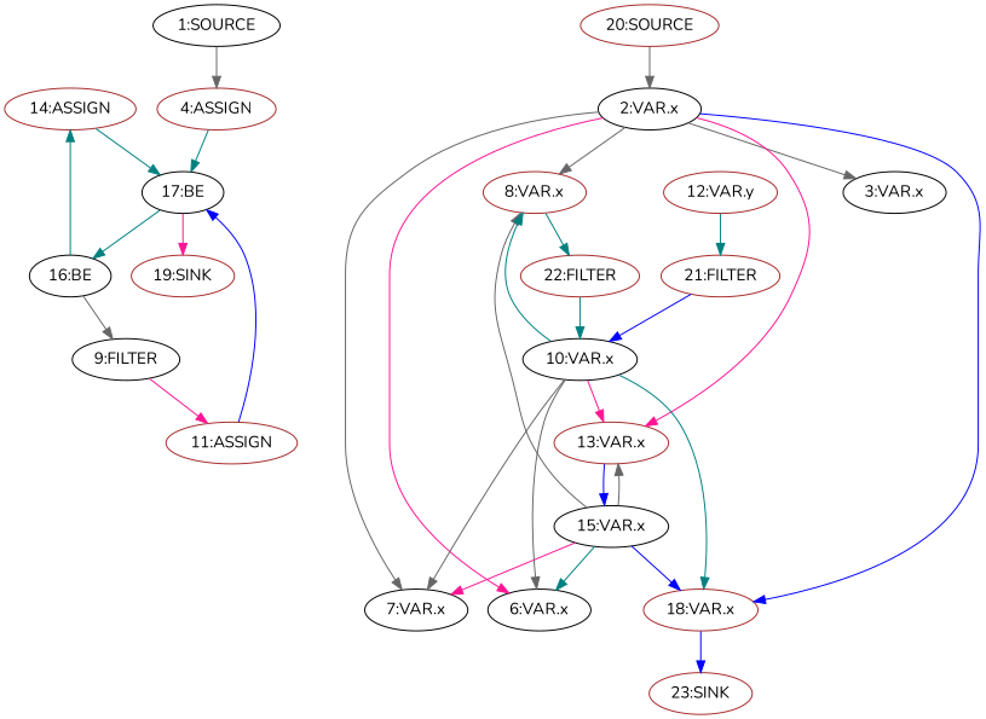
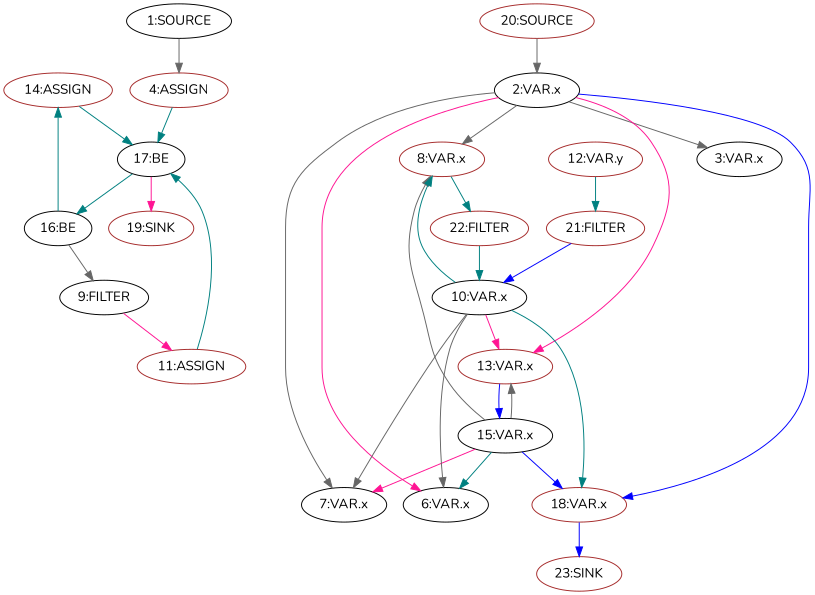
  digraph {
    fontname=Nunito
    node [color=brown fontname=Nunito]
    edge [color=teal fontname=Nunito]
    n1 [label="14:ASSIGN"]
    n2 [color=black label="17:BE"]
    n3 [color=black label="16:BE"]
    n4 [label="19:SINK"]
    n5 [label="11:ASSIGN"]
    n6 [label="4:ASSIGN"]
    n7 [color=black label="9:FILTER"]
    n8 [color=black label="1:SOURCE"]
    n9 [color=black label="2:VAR.x"]
    n10 [color=black label="3:VAR.x"]
    n11 [color=black label="6:VAR.x"]
    n12 [color=black label="7:VAR.x"]
    n13 [label="8:VAR.x"]
    n14 [label="13:VAR.x"]
    n15 [label="18:VAR.x"]
    n16 [label="22:FILTER"]
    n17 [color=black label="15:VAR.x"]
    n18 [label="23:SINK"]
    n19 [label="21:FILTER"]
    n20 [color=black label="10:VAR.x"]
    n21 [label="12:VAR.y"]
    n22 [label="20:SOURCE"]
    n1 -> n2
    n2 -> n3
    n2 -> n4 [color=deeppink]
    n3 -> n1
    n3 -> n7 [color=gray40]
-   n5 -> n2 [color=blue]
+   n5 -> n2
    n6 -> n2
    n7 -> n5 [color=deeppink]
    n8 -> n6 [color=gray40]
    n9 -> n10 [color=gray40]
    n9 -> n11 [color=deeppink]
    n9 -> n12 [color=gray40]
    n9 -> n13 [color=gray40]
    n9 -> n14 [color=deeppink]
    n9 -> n15 [color=blue]
    n13 -> n16
    n14 -> n17 [color=blue]
    n15 -> n18 [color=blue]
    n16 -> n20
    n17 -> n11
    n17 -> n12 [color=deeppink]
    n17 -> n13 [color=gray40]
    n17 -> n14 [color=gray40]
    n17 -> n15 [color=blue]
    n19 -> n20 [color=blue]
    n20 -> n11 [color=gray40]
    n20 -> n12 [color=gray40]
    n20 -> n13
    n20 -> n14 [color=deeppink]
    n20 -> n15
    n21 -> n19
    n22 -> n9 [color=gray40]
  }
